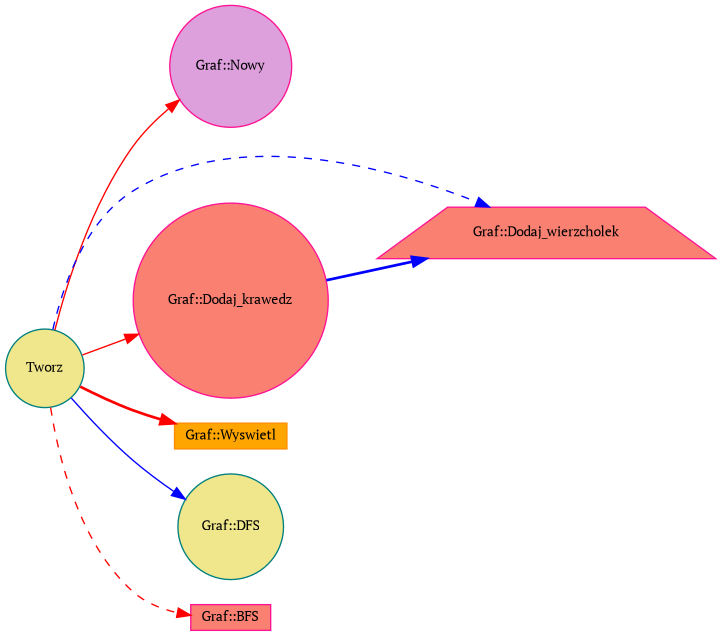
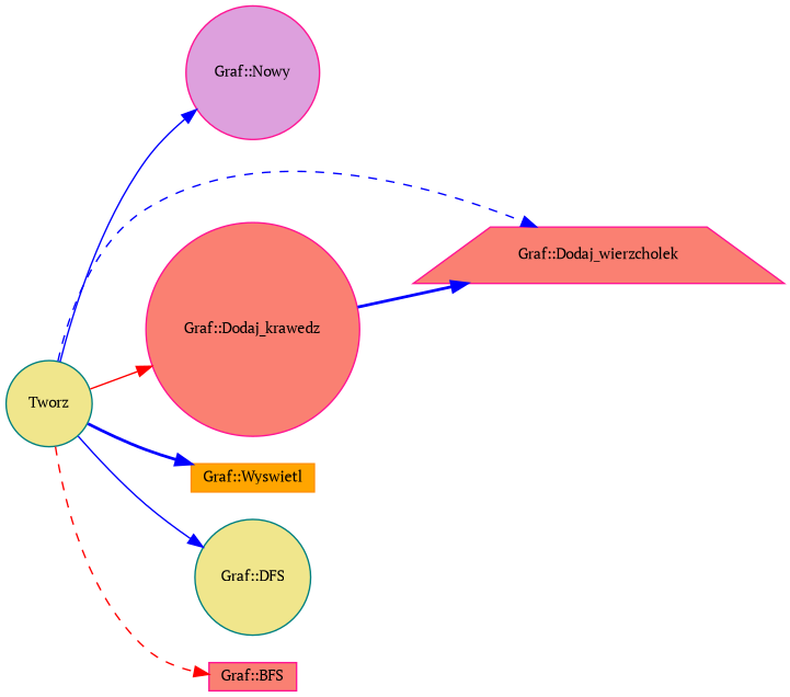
  digraph {
    fontname="PT Serif"
    rankdir=LR
    node [color=deeppink fillcolor=salmon fontname="PT Serif" fontsize=10 shape=circle style=filled]
    edge [color=blue fontname="PT Serif" fontsize=10 labelfontname=Helvetica labelfontsize=10 style=solid]
    n1 [color=teal fillcolor=khaki fontcolor=black height=0.2 label=Tworz width=0.4]
    n2 [fillcolor=plum height=0.2 label="Graf::Nowy" width=0.4]
    n3 [height=0.2 label="Graf::Dodaj_wierzcholek" shape=trapezium width=0.4]
    n4 [height=0.2 label="Graf::Dodaj_krawedz" width=0.4]
    n5 [color=darkorange fillcolor=orange height=0.2 label="Graf::Wyswietl" shape=box width=0.4]
    n6 [color=teal fillcolor=khaki height=0.2 label="Graf::DFS" width=0.4]
    n7 [height=0.2 label="Graf::BFS" shape=box width=0.4]
-   n1 -> n2 [color=red]
+   n1 -> n2
    n1 -> n3 [style=dashed]
    n1 -> n4 [color=red]
-   n1 -> n5 [color=red style=bold]
+   n1 -> n5 [style=bold]
    n1 -> n6
    n1 -> n7 [color=red style=dashed]
    n4 -> n3 [style=bold]
  }
